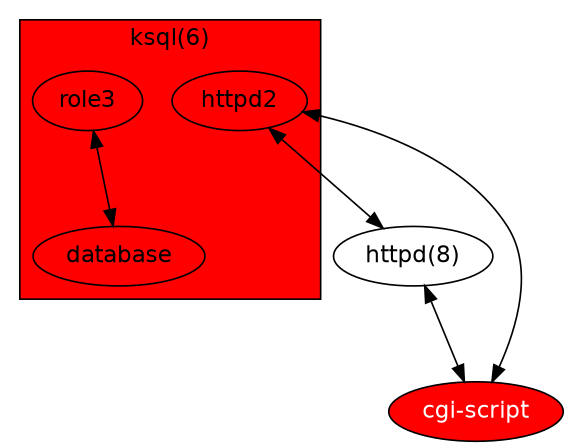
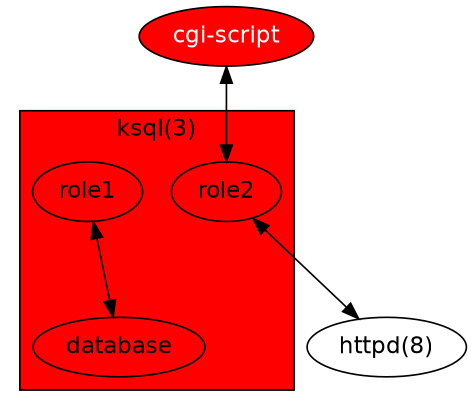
  digraph {
    compound=true
    fontname="DejaVu Sans"
    rank=min
    rankdir=tb
    ranksep="0.8 equally"
    node [fontname="DejaVu Sans"]
    edge [dir=both fontname="DejaVu Sans"]
    n1 [label=database]
-   role1 [label=role3]
-   role2 [label=httpd2]
+   role1
+   role2
    n4 [label="httpd(8)"]
    n5 [fillcolor=red fontcolor=white label="cgi-script" style=filled]
    subgraph cluster_1 {
      bgcolor=red
-     label="ksql(6)"
+     label="ksql(3)"
      n1
      role1
      role2
    }
    role1 -> n1
    role2 -> n4
-   n4 -> n5
    n5 -> role2
  }
